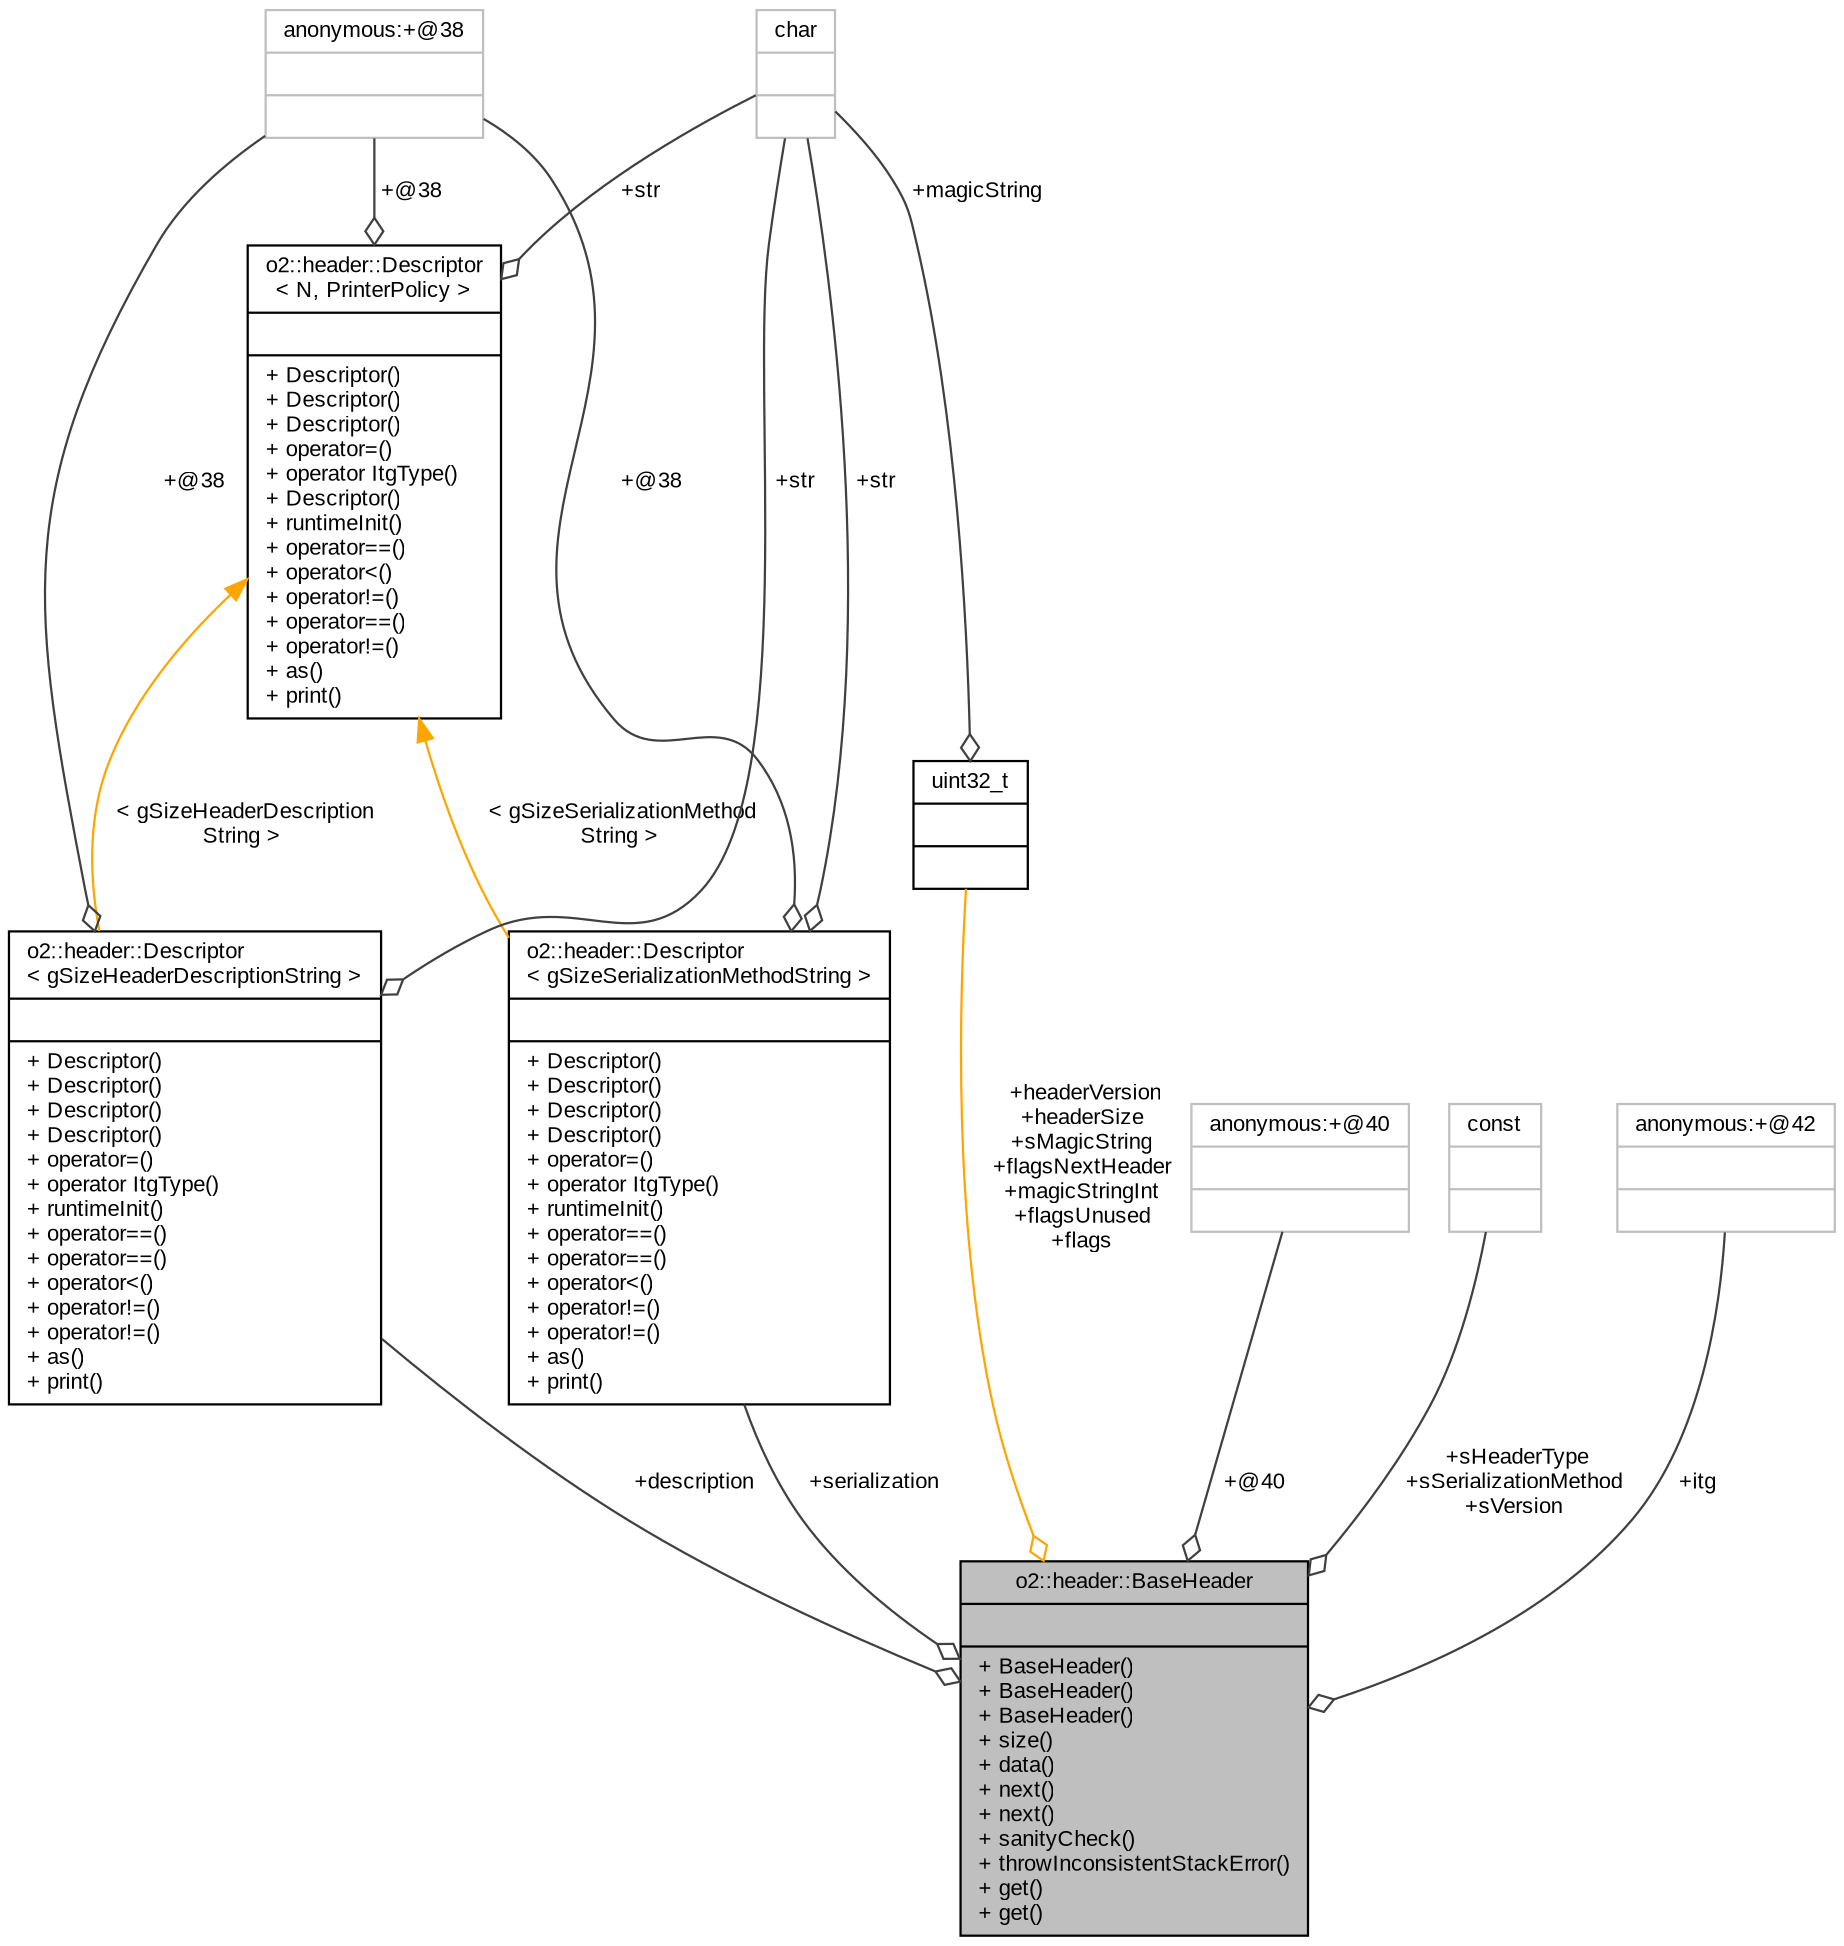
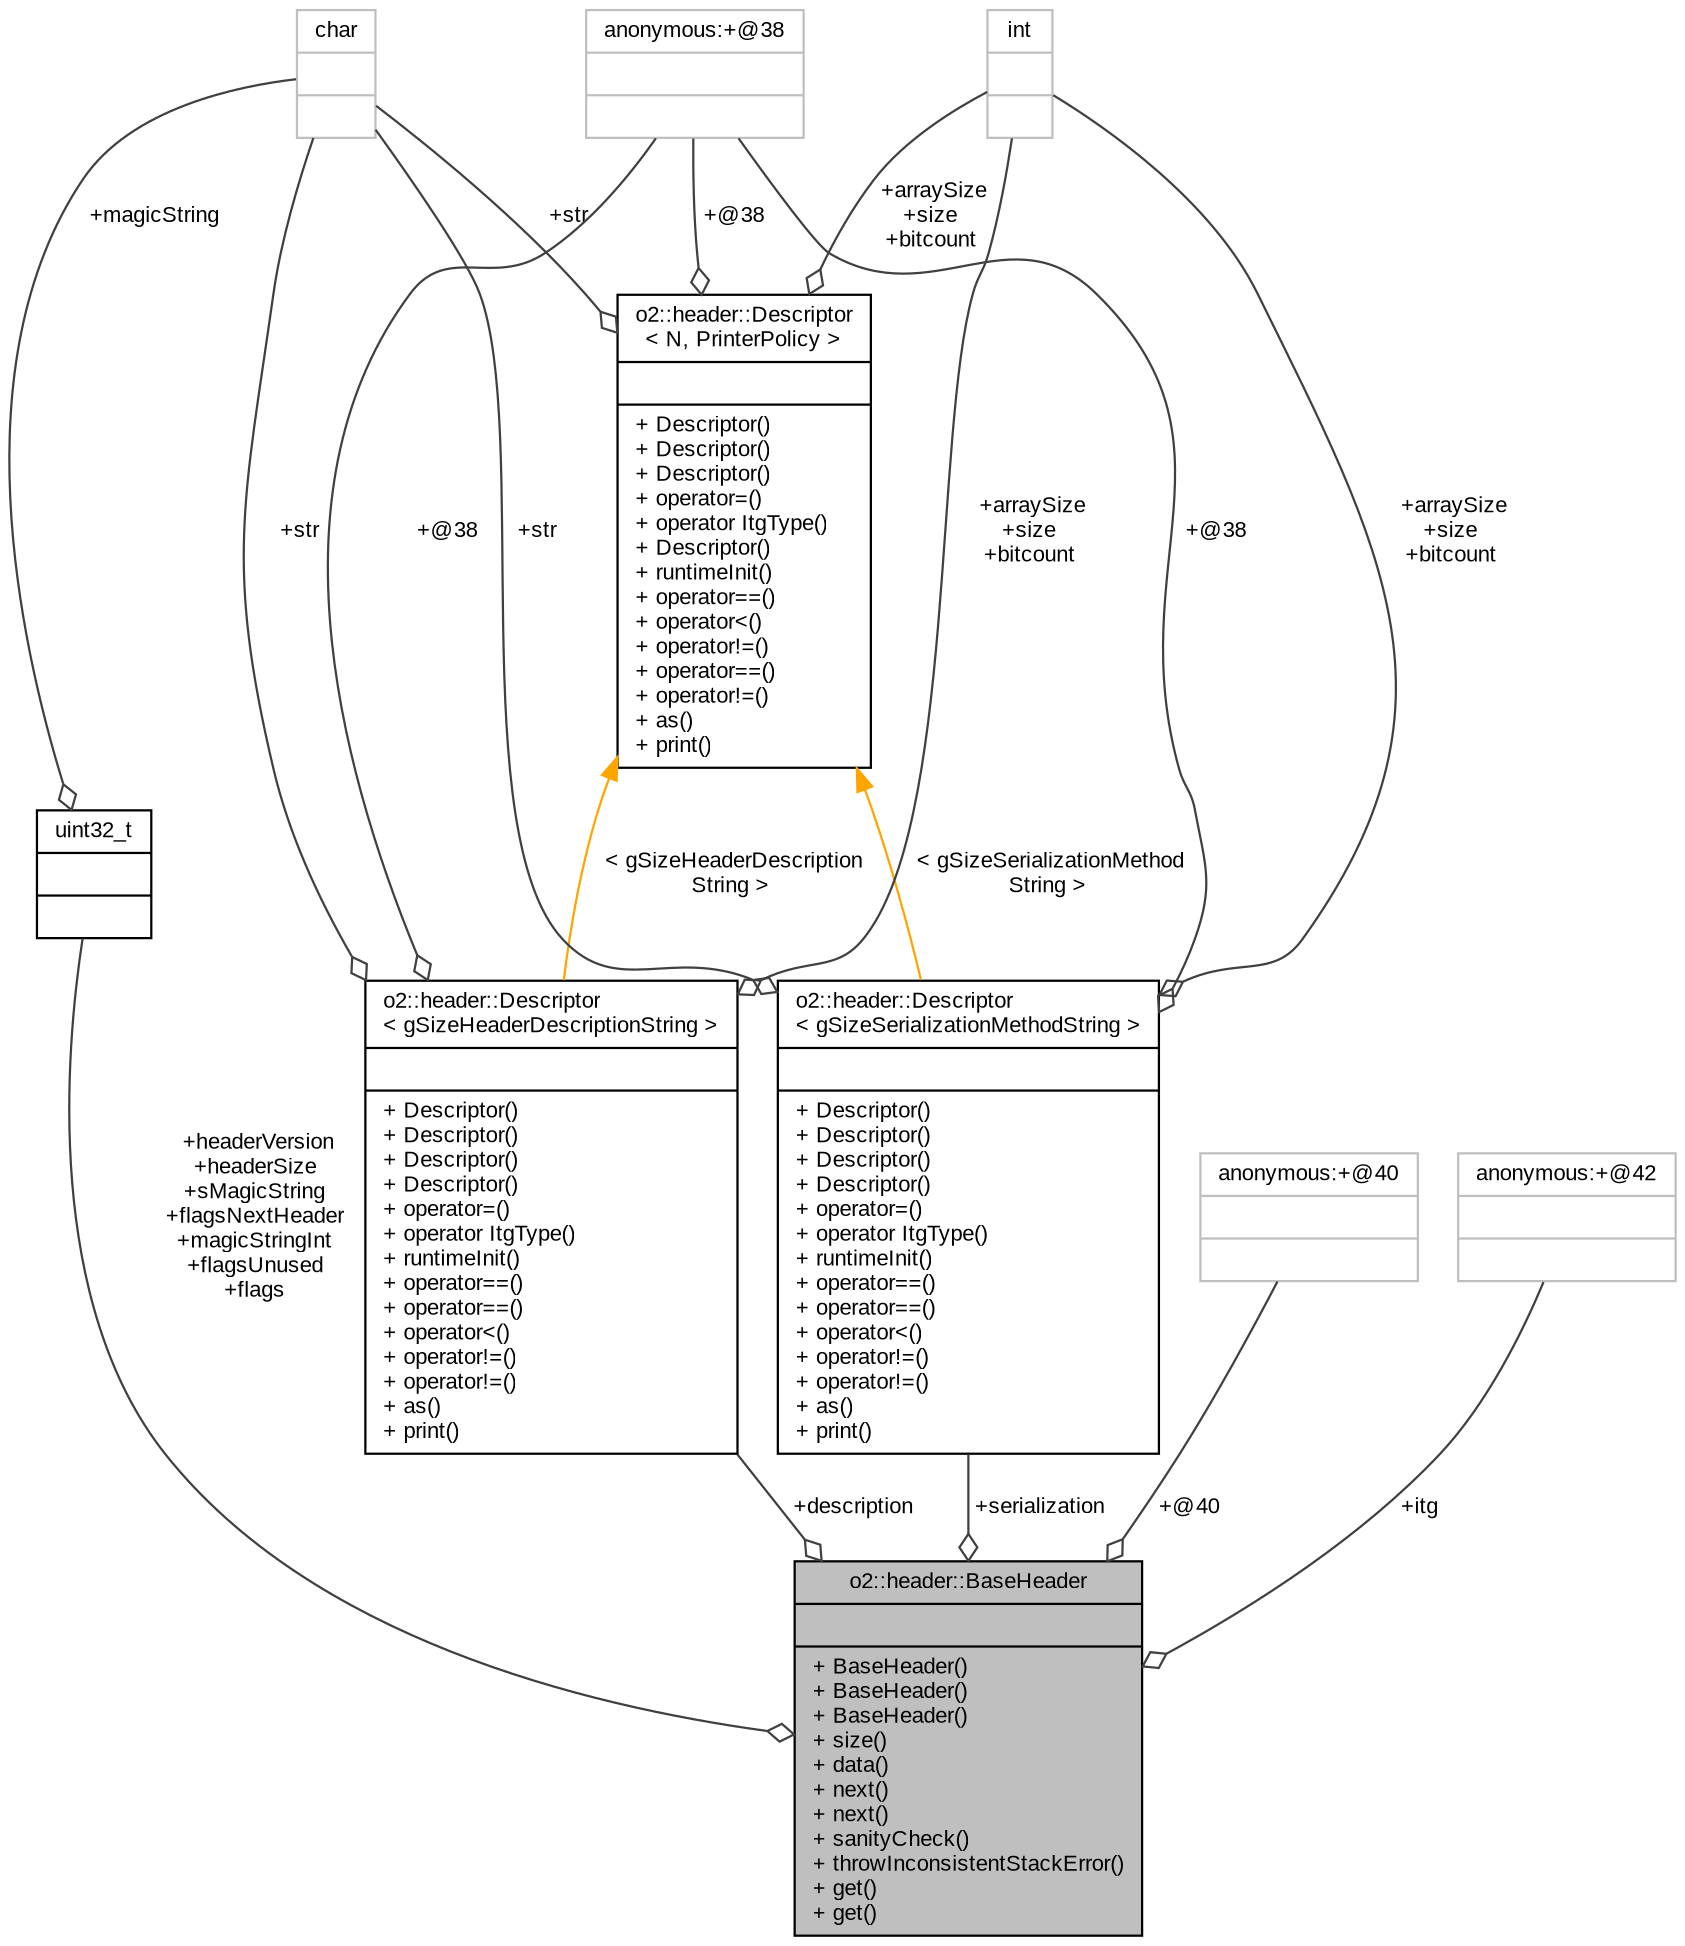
  digraph {
    fontname="Liberation Sans"
    node [color=grey75 fontname="Liberation Sans" fontsize=10 shape=record]
    edge [arrowhead=odiamond color=grey25 fontname="Liberation Sans" fontsize=10 labelfontname=Helvetica labelfontsize=10 style=solid]
    n1 [color=black fillcolor=grey75 fontcolor=black height=0.2 label="{o2::header::BaseHeader\n||+ BaseHeader()\l+ BaseHeader()\l+ BaseHeader()\l+ size()\l+ data()\l+ next()\l+ next()\l+ sanityCheck()\l+ throwInconsistentStackError()\l+ get()\l+ get()\l}" style=filled width=0.4]
    n2 [color=black height=0.2 label="{o2::header::Descriptor\l\< gSizeHeaderDescriptionString \>\n||+ Descriptor()\l+ Descriptor()\l+ Descriptor()\l+ Descriptor()\l+ operator=()\l+ operator ItgType()\l+ runtimeInit()\l+ operator==()\l+ operator==()\l+ operator\<()\l+ operator!=()\l+ operator!=()\l+ as()\l+ print()\l}" width=0.4]
    n3 [color=black height=0.2 label="{o2::header::Descriptor\l\< N, PrinterPolicy \>\n||+ Descriptor()\l+ Descriptor()\l+ Descriptor()\l+ operator=()\l+ operator ItgType()\l+ Descriptor()\l+ runtimeInit()\l+ operator==()\l+ operator\<()\l+ operator!=()\l+ operator==()\l+ operator!=()\l+ as()\l+ print()\l}" width=0.4]
    n4 [color=black height=0.2 label="{o2::header::Descriptor\l\< gSizeSerializationMethodString \>\n||+ Descriptor()\l+ Descriptor()\l+ Descriptor()\l+ Descriptor()\l+ operator=()\l+ operator ItgType()\l+ runtimeInit()\l+ operator==()\l+ operator==()\l+ operator\<()\l+ operator!=()\l+ operator!=()\l+ as()\l+ print()\l}" width=0.4]
    n5 [height=0.2 label="{char\n||}" width=0.4]
    n6 [color=black height=0.2 label="{uint32_t\n||}" width=0.4]
+   n7 [height=0.2 label="{int\n||}" width=0.4]
    n8 [height=0.2 label="{anonymous:+@38\n||}" width=0.4]
    n9 [height=0.2 label="{anonymous:+@40\n||}" width=0.4]
-   n10 [height=0.2 label="{const\n||}" width=0.4]
    n11 [height=0.2 label="{anonymous:+@42\n||}" width=0.4]
    n2 -> n1 [label=" +description"]
    n3 -> n2 [color=orange dir=back label=" \< gSizeHeaderDescription\lString \>" arrowhead=""]
    n3 -> n4 [color=orange dir=back label=" \< gSizeSerializationMethod\lString \>" arrowhead=""]
    n4 -> n1 [label=" +serialization"]
    n5 -> n2 [label=" +str"]
    n5 -> n3 [label=" +str"]
    n5 -> n4 [label=" +str"]
    n5 -> n6 [label=" +magicString"]
-   n6 -> n1 [color=orange label=" +headerVersion\n+headerSize\n+sMagicString\n+flagsNextHeader\n+magicStringInt\n+flagsUnused\n+flags"]
+   n6 -> n1 [label=" +headerVersion\n+headerSize\n+sMagicString\n+flagsNextHeader\n+magicStringInt\n+flagsUnused\n+flags"]
+   n7 -> n2 [label=" +arraySize\n+size\n+bitcount"]
+   n7 -> n3 [label=" +arraySize\n+size\n+bitcount"]
+   n7 -> n4 [label=" +arraySize\n+size\n+bitcount"]
    n8 -> n2 [label=" +@38"]
    n8 -> n3 [label=" +@38"]
    n8 -> n4 [label=" +@38"]
    n9 -> n1 [label=" +@40"]
-   n10 -> n1 [label=" +sHeaderType\n+sSerializationMethod\n+sVersion"]
    n11 -> n1 [label=" +itg"]
  }
